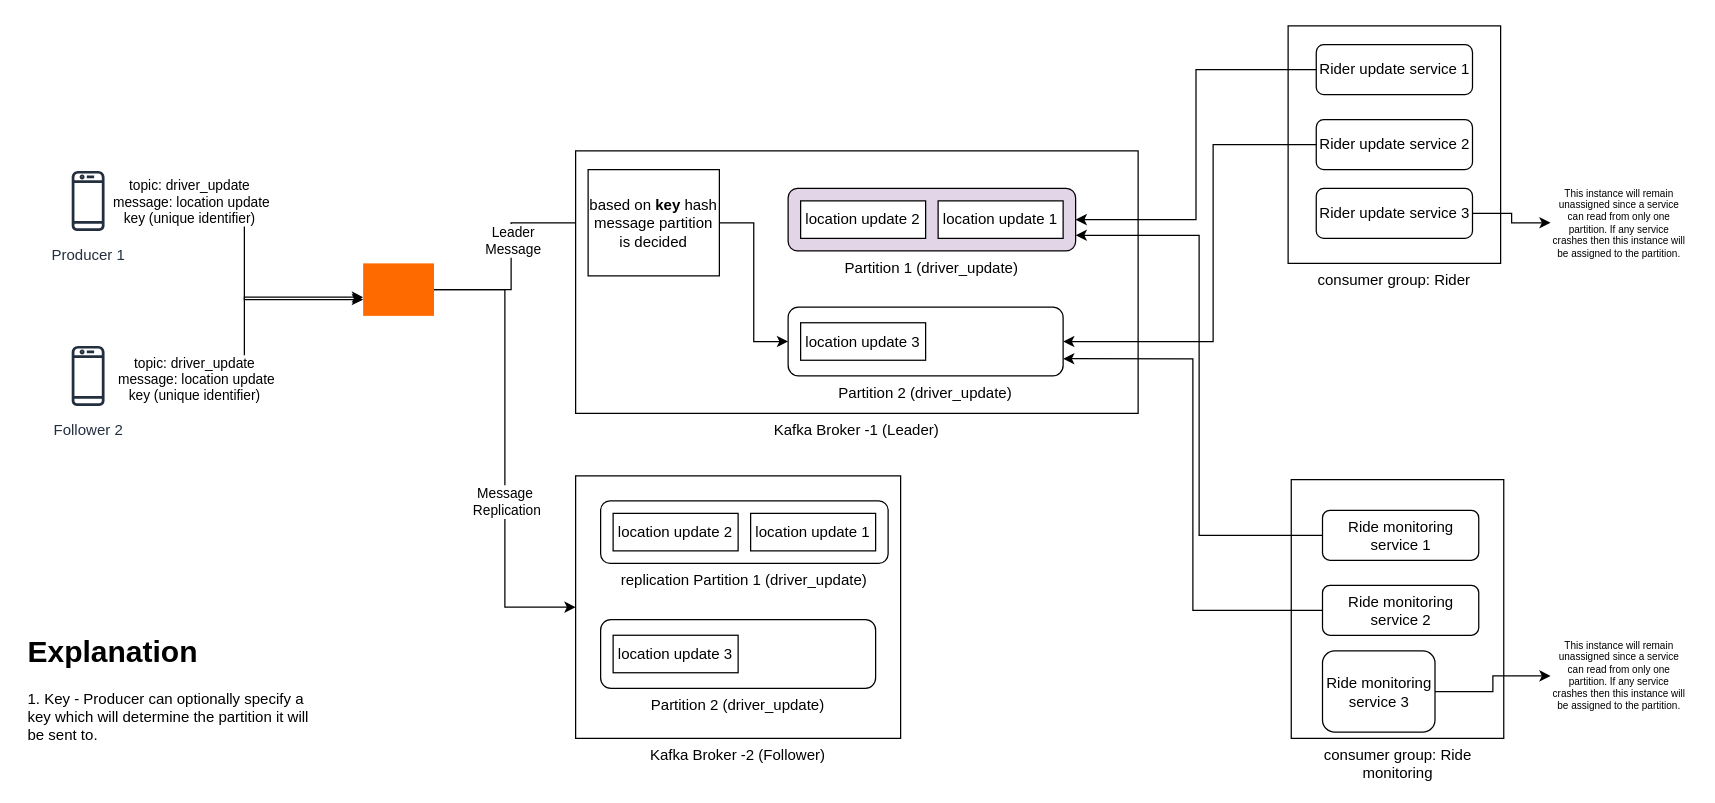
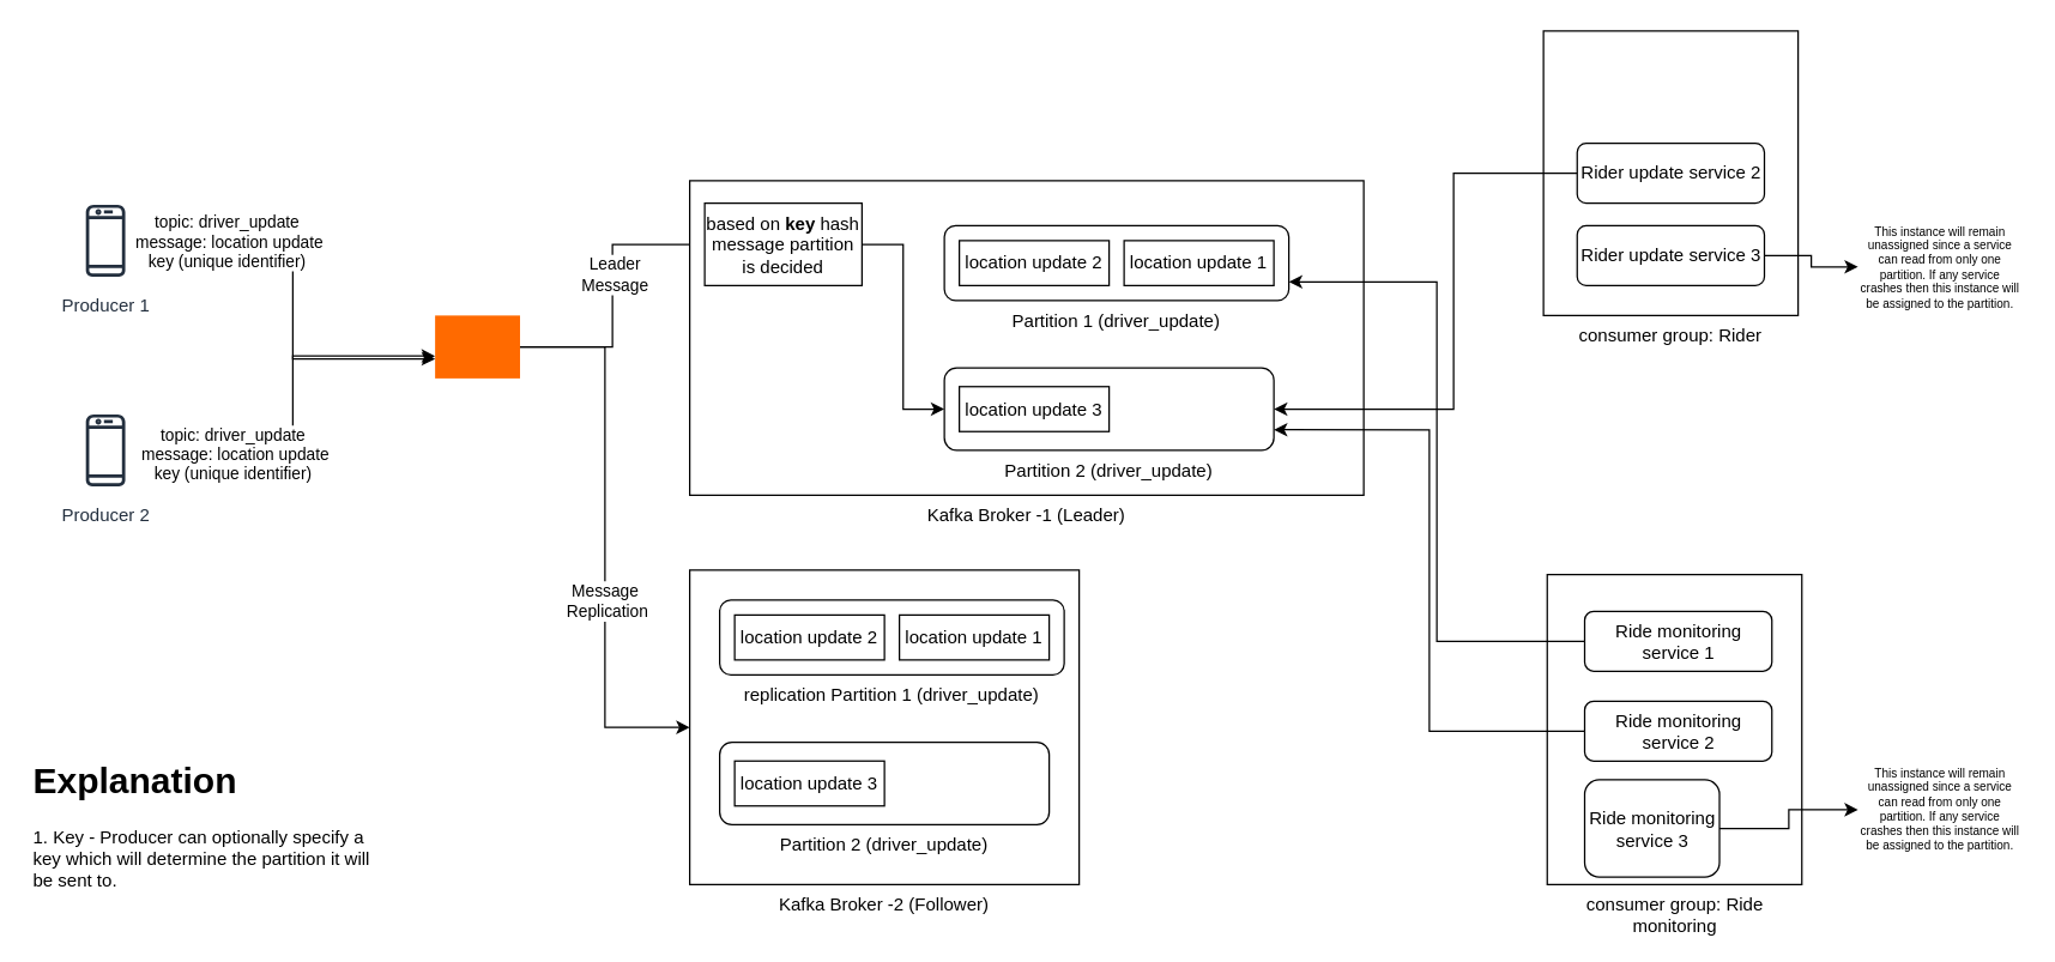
  <mxCell id="0" />
  <mxCell id="1" parent="0" />
- <mxCell id="2" value="Follower 2" style="sketch=0;outlineConnect=0;fontColor=#232F3E;gradientColor=none;strokeColor=#232F3E;fillColor=#ffffff;dashed=0;verticalLabelPosition=bottom;verticalAlign=top;align=center;html=1;fontSize=12;fontStyle=0;aspect=fixed;shape=mxgraph.aws4.resourceIcon;resIcon=mxgraph.aws4.mobile_client;" parent="1" vertex="1"><mxGeometry x="40" y="270" width="60" height="60" as="geometry" /></mxCell>
+ <mxCell id="2" value="Producer 2" style="sketch=0;outlineConnect=0;fontColor=#232F3E;gradientColor=none;strokeColor=#232F3E;fillColor=#ffffff;dashed=0;verticalLabelPosition=bottom;verticalAlign=top;align=center;html=1;fontSize=12;fontStyle=0;aspect=fixed;shape=mxgraph.aws4.resourceIcon;resIcon=mxgraph.aws4.mobile_client;" parent="1" vertex="1"><mxGeometry x="40" y="270" width="60" height="60" as="geometry" /></mxCell>
  <mxCell id="3" value="Producer 1" style="sketch=0;outlineConnect=0;fontColor=#232F3E;gradientColor=none;strokeColor=#232F3E;fillColor=#ffffff;dashed=0;verticalLabelPosition=bottom;verticalAlign=top;align=center;html=1;fontSize=12;fontStyle=0;aspect=fixed;shape=mxgraph.aws4.resourceIcon;resIcon=mxgraph.aws4.mobile_client;" parent="1" vertex="1"><mxGeometry x="40" y="130" width="60" height="60" as="geometry" /></mxCell>
  <mxCell id="4" value="&lt;h1 style=&quot;margin-top: 0px;&quot;&gt;Explanation&lt;/h1&gt;&lt;p&gt;1. Key - Producer can optionally specify a key which will determine the partition it will be sent to.&lt;br&gt;&lt;/p&gt;" style="text;html=1;whiteSpace=wrap;overflow=hidden;rounded=0;" parent="1" vertex="1"><mxGeometry x="20" y="500" width="230" height="120" as="geometry" /></mxCell>
  <mxCell id="5" style="edgeStyle=orthogonalEdgeStyle;rounded=0;orthogonalLoop=1;jettySize=auto;html=1;entryX=0;entryY=0.5;entryDx=0;entryDy=0;" edge="1" parent="1" source="9" target="27"><mxGeometry relative="1" as="geometry" /></mxCell>
  <mxCell id="6" value="Leader&lt;div&gt;Message&lt;/div&gt;" style="edgeLabel;html=1;align=center;verticalAlign=middle;resizable=0;points=[];" vertex="1" connectable="0" parent="5"><mxGeometry x="0.184" y="-1" relative="1" as="geometry"><mxPoint y="4" as="offset" /></mxGeometry></mxCell>
  <mxCell id="7" style="edgeStyle=orthogonalEdgeStyle;rounded=0;orthogonalLoop=1;jettySize=auto;html=1;entryX=0;entryY=0.5;entryDx=0;entryDy=0;" edge="1" parent="1" source="9" target="20"><mxGeometry relative="1" as="geometry" /></mxCell>
  <mxCell id="8" value="Message&amp;nbsp;&lt;div&gt;Replication&lt;/div&gt;" style="edgeLabel;html=1;align=center;verticalAlign=middle;resizable=0;points=[];" vertex="1" connectable="0" parent="7"><mxGeometry x="0.229" y="1" relative="1" as="geometry"><mxPoint as="offset" /></mxGeometry></mxCell>
  <mxCell id="9" value="" style="points=[];aspect=fixed;html=1;align=center;shadow=0;dashed=0;fillColor=#FF6A00;strokeColor=none;shape=mxgraph.alibaba_cloud.kafka;" vertex="1" parent="1"><mxGeometry x="290" y="210" width="56.7" height="42" as="geometry" /></mxCell>
  <mxCell id="10" style="edgeStyle=orthogonalEdgeStyle;rounded=0;orthogonalLoop=1;jettySize=auto;html=1;entryX=0;entryY=0.69;entryDx=0;entryDy=0;entryPerimeter=0;" edge="1" parent="1" source="3" target="9"><mxGeometry relative="1" as="geometry" /></mxCell>
  <mxCell id="11" value="&lt;div&gt;topic: driver_update&lt;/div&gt;&amp;nbsp;message: location update&lt;div&gt;key (unique identifier)&lt;/div&gt;" style="edgeLabel;html=1;align=center;verticalAlign=middle;resizable=0;points=[];" vertex="1" connectable="0" parent="10"><mxGeometry x="-0.628" relative="1" as="geometry"><mxPoint as="offset" /></mxGeometry></mxCell>
  <mxCell id="12" style="edgeStyle=orthogonalEdgeStyle;rounded=0;orthogonalLoop=1;jettySize=auto;html=1;entryX=0;entryY=0.643;entryDx=0;entryDy=0;entryPerimeter=0;" edge="1" parent="1" source="2" target="9"><mxGeometry relative="1" as="geometry" /></mxCell>
  <mxCell id="13" value="topic: driver_update&lt;div&gt;&amp;nbsp;message: location update&lt;/div&gt;&lt;div&gt;key (unique identifier)&lt;/div&gt;" style="edgeLabel;html=1;align=center;verticalAlign=middle;resizable=0;points=[];" vertex="1" connectable="0" parent="12"><mxGeometry x="-0.573" y="-2" relative="1" as="geometry"><mxPoint as="offset" /></mxGeometry></mxCell>
  <mxCell id="14" value="Kafka Broker -1 (Leader)" style="rounded=0;whiteSpace=wrap;html=1;labelPosition=center;verticalLabelPosition=bottom;align=center;verticalAlign=top;" vertex="1" parent="1"><mxGeometry x="460" y="120" width="450" height="210" as="geometry" /></mxCell>
- <mxCell id="15" value="Partition 1 (driver_update)" style="rounded=1;whiteSpace=wrap;html=1;verticalAlign=top;labelPosition=center;verticalLabelPosition=bottom;align=center;fillColor=#e1d5e7;" vertex="1" parent="1"><mxGeometry x="630" y="150" width="230" height="50" as="geometry" /></mxCell>
+ <mxCell id="15" value="Partition 1 (driver_update)" style="rounded=1;whiteSpace=wrap;html=1;verticalAlign=top;labelPosition=center;verticalLabelPosition=bottom;align=center;" vertex="1" parent="1"><mxGeometry x="630" y="150" width="230" height="50" as="geometry" /></mxCell>
  <mxCell id="16" value="Partition 2 (driver_update)" style="rounded=1;whiteSpace=wrap;html=1;verticalAlign=top;labelPosition=center;verticalLabelPosition=bottom;align=center;" vertex="1" parent="1"><mxGeometry x="630" y="245" width="220" height="55" as="geometry" /></mxCell>
  <mxCell id="17" value="location update 2" style="rounded=0;whiteSpace=wrap;html=1;" vertex="1" parent="1"><mxGeometry x="640" y="160" width="100" height="30" as="geometry" /></mxCell>
  <mxCell id="18" value="location update 1" style="rounded=0;whiteSpace=wrap;html=1;" vertex="1" parent="1"><mxGeometry x="750" y="160" width="100" height="30" as="geometry" /></mxCell>
  <mxCell id="19" value="location update 3" style="rounded=0;whiteSpace=wrap;html=1;" vertex="1" parent="1"><mxGeometry x="640" y="257.5" width="100" height="30" as="geometry" /></mxCell>
  <mxCell id="20" value="Kafka Broker -2 (Follower)" style="rounded=0;whiteSpace=wrap;html=1;labelPosition=center;verticalLabelPosition=bottom;align=center;verticalAlign=top;" vertex="1" parent="1"><mxGeometry x="460" y="380" width="260" height="210" as="geometry" /></mxCell>
  <mxCell id="21" value="replication Partition 1 (driver_update)" style="rounded=1;whiteSpace=wrap;html=1;verticalAlign=top;labelPosition=center;verticalLabelPosition=bottom;align=center;" vertex="1" parent="1"><mxGeometry x="480" y="400" width="230" height="50" as="geometry" /></mxCell>
  <mxCell id="22" value="Partition 2 (driver_update)" style="rounded=1;whiteSpace=wrap;html=1;verticalAlign=top;labelPosition=center;verticalLabelPosition=bottom;align=center;" vertex="1" parent="1"><mxGeometry x="480" y="495" width="220" height="55" as="geometry" /></mxCell>
  <mxCell id="23" value="location update 2" style="rounded=0;whiteSpace=wrap;html=1;" vertex="1" parent="1"><mxGeometry x="490" y="410" width="100" height="30" as="geometry" /></mxCell>
  <mxCell id="24" value="location update 1" style="rounded=0;whiteSpace=wrap;html=1;" vertex="1" parent="1"><mxGeometry x="600" y="410" width="100" height="30" as="geometry" /></mxCell>
  <mxCell id="25" value="location update 3" style="rounded=0;whiteSpace=wrap;html=1;" vertex="1" parent="1"><mxGeometry x="490" y="507.5" width="100" height="30" as="geometry" /></mxCell>
  <mxCell id="26" style="edgeStyle=orthogonalEdgeStyle;rounded=0;orthogonalLoop=1;jettySize=auto;html=1;exitX=1;exitY=0.5;exitDx=0;exitDy=0;entryX=0;entryY=0.5;entryDx=0;entryDy=0;" edge="1" parent="1" source="27" target="16"><mxGeometry relative="1" as="geometry" /></mxCell>
- <mxCell id="27" value="based on &lt;b&gt;key&lt;/b&gt; hash message partition is decided" style="rounded=0;whiteSpace=wrap;html=1;" vertex="1" parent="1"><mxGeometry x="470" y="135" width="105" height="85" as="geometry" /></mxCell>
+ <mxCell id="27" value="based on &lt;b&gt;key&lt;/b&gt; hash message partition is decided" style="rounded=0;whiteSpace=wrap;html=1;" vertex="1" parent="1"><mxGeometry x="470" y="135" width="105" height="55" as="geometry" /></mxCell>
  <mxCell id="28" value="consumer group: Rider" style="rounded=0;whiteSpace=wrap;html=1;labelPosition=center;verticalLabelPosition=bottom;align=center;verticalAlign=top;" vertex="1" parent="1"><mxGeometry x="1030" y="20" width="170" height="190" as="geometry" /></mxCell>
  <mxCell id="29" value="consumer group: Ride monitoring" style="rounded=0;whiteSpace=wrap;html=1;labelPosition=center;verticalLabelPosition=bottom;align=center;verticalAlign=top;" vertex="1" parent="1"><mxGeometry x="1032.5" y="383" width="170" height="207" as="geometry" /></mxCell>
- <mxCell id="30" style="edgeStyle=orthogonalEdgeStyle;rounded=0;orthogonalLoop=1;jettySize=auto;html=1;entryX=1;entryY=0.5;entryDx=0;entryDy=0;" edge="1" parent="1" source="31" target="15"><mxGeometry relative="1" as="geometry" /></mxCell>
- <mxCell id="31" value="Rider update service 1" style="rounded=1;whiteSpace=wrap;html=1;" vertex="1" parent="1"><mxGeometry x="1052.5" y="35" width="125" height="40" as="geometry" /></mxCell>
  <mxCell id="32" style="edgeStyle=orthogonalEdgeStyle;rounded=0;orthogonalLoop=1;jettySize=auto;html=1;entryX=1;entryY=0.5;entryDx=0;entryDy=0;exitX=0;exitY=0.5;exitDx=0;exitDy=0;" edge="1" parent="1" source="33" target="16"><mxGeometry relative="1" as="geometry"><Array as="points"><mxPoint x="970" y="115" /><mxPoint x="970" y="273" /></Array></mxGeometry></mxCell>
  <mxCell id="33" value="Rider update service 2" style="rounded=1;whiteSpace=wrap;html=1;" vertex="1" parent="1"><mxGeometry x="1052.5" y="95" width="125" height="40" as="geometry" /></mxCell>
  <mxCell id="34" style="edgeStyle=orthogonalEdgeStyle;rounded=0;orthogonalLoop=1;jettySize=auto;html=1;entryX=1;entryY=0.75;entryDx=0;entryDy=0;" edge="1" parent="1" source="35" target="15"><mxGeometry relative="1" as="geometry" /></mxCell>
  <mxCell id="35" value="Ride monitoring service 1" style="rounded=1;whiteSpace=wrap;html=1;" vertex="1" parent="1"><mxGeometry x="1057.5" y="407.5" width="125" height="40" as="geometry" /></mxCell>
  <mxCell id="36" style="edgeStyle=orthogonalEdgeStyle;rounded=0;orthogonalLoop=1;jettySize=auto;html=1;entryX=1;entryY=0.75;entryDx=0;entryDy=0;" edge="1" parent="1" source="37" target="16"><mxGeometry relative="1" as="geometry" /></mxCell>
  <mxCell id="37" value="Ride monitoring service 2" style="rounded=1;whiteSpace=wrap;html=1;" vertex="1" parent="1"><mxGeometry x="1057.5" y="467.5" width="125" height="40" as="geometry" /></mxCell>
  <mxCell id="38" style="edgeStyle=orthogonalEdgeStyle;rounded=0;orthogonalLoop=1;jettySize=auto;html=1;entryX=0;entryY=0.5;entryDx=0;entryDy=0;" edge="1" parent="1" source="39" target="43"><mxGeometry relative="1" as="geometry" /></mxCell>
  <mxCell id="39" value="Ride monitoring service 3" style="rounded=1;whiteSpace=wrap;html=1;" vertex="1" parent="1"><mxGeometry x="1057.5" y="520" width="90" height="65" as="geometry" /></mxCell>
  <mxCell id="40" style="edgeStyle=orthogonalEdgeStyle;rounded=0;orthogonalLoop=1;jettySize=auto;html=1;" edge="1" parent="1" source="41" target="42"><mxGeometry relative="1" as="geometry" /></mxCell>
  <mxCell id="41" value="Rider update service 3" style="rounded=1;whiteSpace=wrap;html=1;" vertex="1" parent="1"><mxGeometry x="1052.5" y="150" width="125" height="40" as="geometry" /></mxCell>
  <mxCell id="42" value="This instance will remain unassigned since a service can read from only one partition. If any service crashes then this instance will be assigned to the partition." style="text;html=1;align=center;verticalAlign=middle;whiteSpace=wrap;rounded=0;fontSize=8;" vertex="1" parent="1"><mxGeometry x="1240" y="155" width="110" height="45" as="geometry" /></mxCell>
  <mxCell id="43" value="This instance will remain unassigned since a service can read from only one partition. If any service crashes then this instance will be assigned to the partition." style="text;html=1;align=center;verticalAlign=middle;whiteSpace=wrap;rounded=0;fontSize=8;" vertex="1" parent="1"><mxGeometry x="1240" y="517.5" width="110" height="45" as="geometry" /></mxCell>
